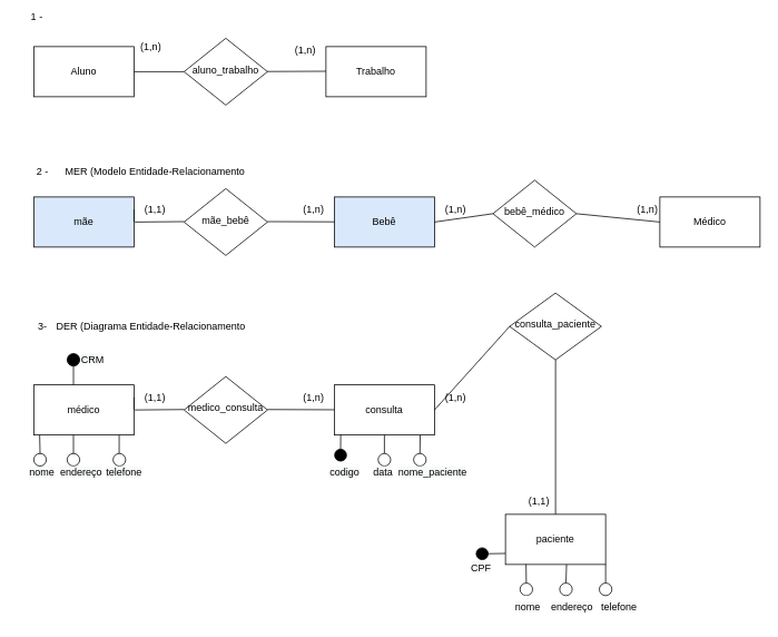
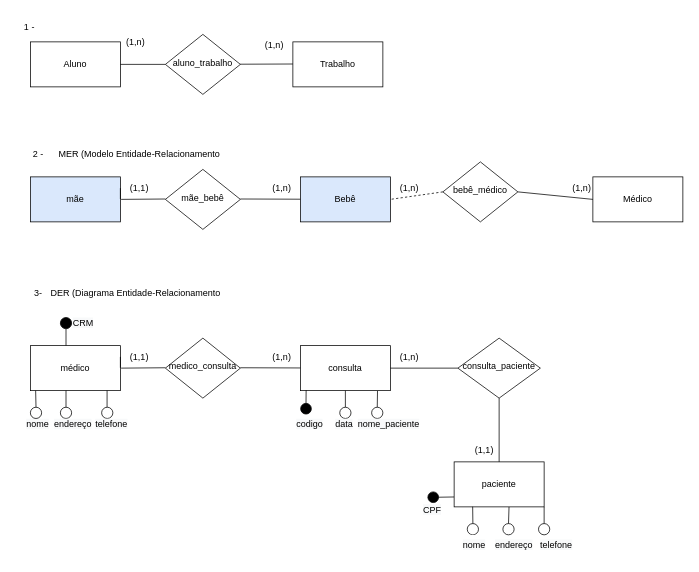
  <mxCell id="0" />
  <mxCell id="1" parent="0" />
  <mxCell id="2" value="aluno_trabalho&lt;br&gt;" style="rhombus;whiteSpace=wrap;html=1;shadow=0;fontFamily=Helvetica;fontSize=12;align=center;strokeWidth=1;spacing=6;spacingTop=-4;" parent="1" vertex="1"><mxGeometry x="220" y="45" width="100" height="80" as="geometry" /></mxCell>
  <mxCell id="3" value="Trabalho" style="rounded=0;whiteSpace=wrap;html=1;" vertex="1" parent="1"><mxGeometry x="390" y="55" width="120" height="60" as="geometry" /></mxCell>
  <mxCell id="4" value="Aluno" style="rounded=0;whiteSpace=wrap;html=1;" vertex="1" parent="1"><mxGeometry x="40" y="55" width="120" height="60" as="geometry" /></mxCell>
  <mxCell id="5" value="(1,n)" style="text;html=1;align=center;verticalAlign=middle;resizable=0;points=[];autosize=1;strokeColor=none;fillColor=none;" vertex="1" parent="1"><mxGeometry x="155" y="40" width="50" height="30" as="geometry" /></mxCell>
  <mxCell id="6" value="" style="endArrow=none;html=1;rounded=0;exitX=1;exitY=0.5;exitDx=0;exitDy=0;entryX=0;entryY=0.5;entryDx=0;entryDy=0;" edge="1" parent="1" source="4" target="2"><mxGeometry width="50" height="50" relative="1" as="geometry"><mxPoint x="180" y="135" as="sourcePoint" /><mxPoint x="200" y="85" as="targetPoint" /></mxGeometry></mxCell>
  <mxCell id="7" value="" style="endArrow=none;html=1;rounded=0;entryX=0;entryY=0.5;entryDx=0;entryDy=0;" edge="1" parent="1" source="2"><mxGeometry width="50" height="50" relative="1" as="geometry"><mxPoint x="330" y="84.5" as="sourcePoint" /><mxPoint x="390" y="84.5" as="targetPoint" /></mxGeometry></mxCell>
- <mxCell id="8" value="1 -&amp;nbsp;" style="text;html=1;align=center;verticalAlign=middle;resizable=0;points=[];autosize=1;strokeColor=none;fillColor=none;" vertex="1" parent="1"><mxGeometry x="25" y="5" width="40" height="30" as="geometry" /></mxCell>
+ <mxCell id="8" value="1 -&amp;nbsp;" style="text;html=1;align=center;verticalAlign=middle;resizable=0;points=[];autosize=1;strokeColor=none;fillColor=none;" vertex="1" parent="1"><mxGeometry y="20" width="40" height="30" as="geometry" x="20" /></mxCell>
  <mxCell id="9" value="&lt;span style=&quot;&quot;&gt;Médico&lt;/span&gt;" style="rounded=0;whiteSpace=wrap;html=1;" vertex="1" parent="1"><mxGeometry x="790" y="235" width="120" height="60" as="geometry" /></mxCell>
  <mxCell id="10" value="mãe" style="rounded=0;whiteSpace=wrap;html=1;fillColor=#dae8fc;" vertex="1" parent="1"><mxGeometry x="40" y="235" width="120" height="60" as="geometry" /></mxCell>
  <mxCell id="11" value="Bebê" style="rounded=0;whiteSpace=wrap;html=1;fillColor=#dae8fc;" vertex="1" parent="1"><mxGeometry x="400" y="235" width="120" height="60" as="geometry" /></mxCell>
  <mxCell id="12" value="2 -" style="text;html=1;align=center;verticalAlign=middle;resizable=0;points=[];autosize=1;strokeColor=none;fillColor=none;" vertex="1" parent="1"><mxGeometry x="30" y="190" width="40" height="30" as="geometry" /></mxCell>
  <mxCell id="13" value="mãe_bebê" style="rhombus;whiteSpace=wrap;html=1;shadow=0;fontFamily=Helvetica;fontSize=12;align=center;strokeWidth=1;spacing=6;spacingTop=-4;" vertex="1" parent="1"><mxGeometry x="220" y="225" width="100" height="80" as="geometry" /></mxCell>
  <mxCell id="14" value="" style="endArrow=none;html=1;rounded=0;exitX=1;exitY=0.5;exitDx=0;exitDy=0;" edge="1" parent="1" target="11"><mxGeometry width="50" height="50" relative="1" as="geometry"><mxPoint x="320" y="264.5" as="sourcePoint" /><mxPoint x="385" y="265" as="targetPoint" /></mxGeometry></mxCell>
  <mxCell id="15" value="" style="endArrow=none;html=1;rounded=0;exitX=0.02;exitY=1;exitDx=0;exitDy=0;entryX=0;entryY=0.5;entryDx=0;entryDy=0;startArrow=none;exitPerimeter=0;" edge="1" parent="1"><mxGeometry width="50" height="50" relative="1" as="geometry"><mxPoint x="161" y="265" as="sourcePoint" /><mxPoint x="220" y="264.5" as="targetPoint" /></mxGeometry></mxCell>
- <mxCell id="16" value="" style="endArrow=none;html=1;rounded=0;exitX=0;exitY=0.5;exitDx=0;exitDy=0;entryX=1;entryY=0.5;entryDx=0;entryDy=0;" edge="1" parent="1" source="18" target="11"><mxGeometry width="50" height="50" relative="1" as="geometry"><mxPoint x="170" y="274.5" as="sourcePoint" /><mxPoint x="230" y="274.5" as="targetPoint" /></mxGeometry></mxCell>
+ <mxCell id="16" value="" style="endArrow=none;html=1;rounded=0;exitX=0;exitY=0.5;exitDx=0;exitDy=0;entryX=1;entryY=0.5;entryDx=0;entryDy=0;dashed=1;" edge="1" parent="1" source="18" target="11"><mxGeometry width="50" height="50" relative="1" as="geometry"><mxPoint x="170" y="274.5" as="sourcePoint" /><mxPoint x="230" y="274.5" as="targetPoint" /></mxGeometry></mxCell>
  <mxCell id="17" value="(1,n)" style="text;html=1;align=center;verticalAlign=middle;resizable=0;points=[];autosize=1;strokeColor=none;fillColor=none;" vertex="1" parent="1"><mxGeometry x="350" y="235" width="50" height="30" as="geometry" /></mxCell>
  <mxCell id="18" value="bebê_médico" style="rhombus;whiteSpace=wrap;html=1;shadow=0;fontFamily=Helvetica;fontSize=12;align=center;strokeWidth=1;spacing=6;spacingTop=-4;" vertex="1" parent="1"><mxGeometry x="590" y="215" width="100" height="80" as="geometry" /></mxCell>
  <mxCell id="19" value="" style="endArrow=none;html=1;rounded=0;exitX=0;exitY=0.5;exitDx=0;exitDy=0;entryX=1;entryY=0.5;entryDx=0;entryDy=0;" edge="1" parent="1" source="9" target="18"><mxGeometry width="50" height="50" relative="1" as="geometry"><mxPoint x="728.96" y="235.48" as="sourcePoint" /><mxPoint x="99.5" y="425" as="targetPoint" /></mxGeometry></mxCell>
  <mxCell id="20" value="" style="endArrow=none;html=1;rounded=0;exitX=1;exitY=0.5;exitDx=0;exitDy=0;entryX=0;entryY=0.5;entryDx=0;entryDy=0;" edge="1" parent="1"><mxGeometry width="50" height="50" relative="1" as="geometry"><mxPoint x="160" y="264.5" as="sourcePoint" /><mxPoint x="160" y="250" as="targetPoint" /></mxGeometry></mxCell>
  <mxCell id="21" value="(1,1)" style="text;html=1;align=center;verticalAlign=middle;resizable=0;points=[];autosize=1;strokeColor=none;fillColor=none;" vertex="1" parent="1"><mxGeometry x="160" y="235" width="50" height="30" as="geometry" /></mxCell>
  <mxCell id="22" value="(1,n)" style="text;html=1;align=center;verticalAlign=middle;resizable=0;points=[];autosize=1;strokeColor=none;fillColor=none;" vertex="1" parent="1"><mxGeometry x="750" y="235" width="50" height="30" as="geometry" /></mxCell>
  <mxCell id="23" value="(1,n)" style="text;html=1;align=center;verticalAlign=middle;resizable=0;points=[];autosize=1;strokeColor=none;fillColor=none;" vertex="1" parent="1"><mxGeometry x="520" y="235" width="50" height="30" as="geometry" /></mxCell>
  <mxCell id="24" value="(1,n)" style="text;html=1;align=center;verticalAlign=middle;resizable=0;points=[];autosize=1;strokeColor=none;fillColor=none;" vertex="1" parent="1"><mxGeometry x="340" y="45" width="50" height="30" as="geometry" /></mxCell>
  <mxCell id="25" value="&lt;span style=&quot;&quot;&gt;paciente&lt;/span&gt;" style="rounded=0;whiteSpace=wrap;html=1;" vertex="1" parent="1"><mxGeometry x="605" y="615" width="120" height="60" as="geometry" /></mxCell>
  <mxCell id="26" value="médico" style="rounded=0;whiteSpace=wrap;html=1;" vertex="1" parent="1"><mxGeometry x="40" y="460" width="120" height="60" as="geometry" /></mxCell>
  <mxCell id="27" value="consulta" style="rounded=0;whiteSpace=wrap;html=1;" vertex="1" parent="1"><mxGeometry x="400" y="460" width="120" height="60" as="geometry" /></mxCell>
  <mxCell id="28" value="3-" style="text;html=1;align=center;verticalAlign=middle;resizable=0;points=[];autosize=1;strokeColor=none;fillColor=none;" vertex="1" parent="1"><mxGeometry x="35" y="375" width="30" height="30" as="geometry" /></mxCell>
  <mxCell id="29" value="medico_consulta" style="rhombus;whiteSpace=wrap;html=1;shadow=0;fontFamily=Helvetica;fontSize=12;align=center;strokeWidth=1;spacing=6;spacingTop=-4;" vertex="1" parent="1"><mxGeometry x="220" y="450" width="100" height="80" as="geometry" /></mxCell>
  <mxCell id="30" value="" style="endArrow=none;html=1;rounded=0;exitX=1;exitY=0.5;exitDx=0;exitDy=0;" edge="1" parent="1" target="27"><mxGeometry width="50" height="50" relative="1" as="geometry"><mxPoint x="320" y="489.5" as="sourcePoint" /><mxPoint x="385" y="490" as="targetPoint" /></mxGeometry></mxCell>
  <mxCell id="31" value="" style="endArrow=none;html=1;rounded=0;exitX=0.02;exitY=1;exitDx=0;exitDy=0;entryX=0;entryY=0.5;entryDx=0;entryDy=0;startArrow=none;exitPerimeter=0;" edge="1" parent="1"><mxGeometry width="50" height="50" relative="1" as="geometry"><mxPoint x="161" y="490" as="sourcePoint" /><mxPoint x="220" y="489.5" as="targetPoint" /></mxGeometry></mxCell>
  <mxCell id="32" value="" style="endArrow=none;html=1;rounded=0;exitX=0;exitY=0.5;exitDx=0;exitDy=0;entryX=1;entryY=0.5;entryDx=0;entryDy=0;" edge="1" parent="1" source="34" target="27"><mxGeometry width="50" height="50" relative="1" as="geometry"><mxPoint x="170" y="499.5" as="sourcePoint" /><mxPoint x="230" y="499.5" as="targetPoint" /></mxGeometry></mxCell>
  <mxCell id="33" value="(1,n)" style="text;html=1;align=center;verticalAlign=middle;resizable=0;points=[];autosize=1;strokeColor=none;fillColor=none;" vertex="1" parent="1"><mxGeometry x="350" y="460" width="50" height="30" as="geometry" /></mxCell>
- <mxCell id="34" value="consulta_paciente" style="rhombus;whiteSpace=wrap;html=1;shadow=0;fontFamily=Helvetica;fontSize=12;align=center;strokeWidth=1;spacing=6;spacingTop=-4;" vertex="1" parent="1"><mxGeometry x="610" y="350" width="110" height="80" as="geometry" /></mxCell>
+ <mxCell id="34" value="consulta_paciente" style="rhombus;whiteSpace=wrap;html=1;shadow=0;fontFamily=Helvetica;fontSize=12;align=center;strokeWidth=1;spacing=6;spacingTop=-4;" vertex="1" parent="1"><mxGeometry x="610" y="450" width="110" height="80" as="geometry" /></mxCell>
  <mxCell id="35" value="" style="endArrow=none;html=1;rounded=0;entryX=0.5;entryY=1;entryDx=0;entryDy=0;exitX=0.5;exitY=0;exitDx=0;exitDy=0;" edge="1" parent="1" source="25" target="34"><mxGeometry width="50" height="50" relative="1" as="geometry"><mxPoint x="720" y="595" as="sourcePoint" /><mxPoint x="99.5" y="650" as="targetPoint" /></mxGeometry></mxCell>
  <mxCell id="36" value="" style="endArrow=none;html=1;rounded=0;exitX=1;exitY=0.5;exitDx=0;exitDy=0;entryX=0;entryY=0.5;entryDx=0;entryDy=0;" edge="1" parent="1"><mxGeometry width="50" height="50" relative="1" as="geometry"><mxPoint x="160" y="489.5" as="sourcePoint" /><mxPoint x="160" y="475" as="targetPoint" /></mxGeometry></mxCell>
  <mxCell id="37" value="(1,1)" style="text;html=1;align=center;verticalAlign=middle;resizable=0;points=[];autosize=1;strokeColor=none;fillColor=none;" vertex="1" parent="1"><mxGeometry x="160" y="460" width="50" height="30" as="geometry" /></mxCell>
  <mxCell id="38" value="(1,1)" style="text;html=1;align=center;verticalAlign=middle;resizable=0;points=[];autosize=1;strokeColor=none;fillColor=none;" vertex="1" parent="1"><mxGeometry x="620" y="585" width="50" height="30" as="geometry" /></mxCell>
  <mxCell id="39" value="(1,n)" style="text;html=1;align=center;verticalAlign=middle;resizable=0;points=[];autosize=1;strokeColor=none;fillColor=none;" vertex="1" parent="1"><mxGeometry x="520" y="460" width="50" height="30" as="geometry" /></mxCell>
  <mxCell id="40" value="&lt;meta charset=&quot;utf-8&quot;&gt;&lt;span style=&quot;color: rgb(0, 0, 0); font-family: Helvetica; font-size: 12px; font-style: normal; font-variant-ligatures: normal; font-variant-caps: normal; font-weight: 400; letter-spacing: normal; orphans: 2; text-align: center; text-indent: 0px; text-transform: none; widows: 2; word-spacing: 0px; -webkit-text-stroke-width: 0px; background-color: rgb(248, 249, 250); text-decoration-thickness: initial; text-decoration-style: initial; text-decoration-color: initial; float: none; display: inline !important;&quot;&gt;nome&lt;/span&gt;" style="text;whiteSpace=wrap;html=1;" vertex="1" parent="1"><mxGeometry x="32.5" y="551.25" width="30" height="27.5" as="geometry" /></mxCell>
  <mxCell id="41" value="" style="ellipse;whiteSpace=wrap;html=1;aspect=fixed;fillColor=#FFFFFF;" vertex="1" parent="1"><mxGeometry x="40" y="542.14" width="15" height="15" as="geometry" /></mxCell>
  <mxCell id="42" value="" style="ellipse;whiteSpace=wrap;html=1;aspect=fixed;fillColor=#FFFFFF;" vertex="1" parent="1"><mxGeometry x="80" y="542.14" width="15" height="15" as="geometry" /></mxCell>
  <mxCell id="43" value="" style="ellipse;whiteSpace=wrap;html=1;aspect=fixed;fillColor=#000000;" vertex="1" parent="1"><mxGeometry x="80" y="422.5" width="15" height="15" as="geometry" /></mxCell>
  <mxCell id="44" value="&lt;span style=&quot;color: rgb(0, 0, 0); font-family: Helvetica; font-size: 12px; font-style: normal; font-variant-ligatures: normal; font-variant-caps: normal; font-weight: 400; letter-spacing: normal; orphans: 2; text-align: center; text-indent: 0px; text-transform: none; widows: 2; word-spacing: 0px; -webkit-text-stroke-width: 0px; background-color: rgb(248, 249, 250); text-decoration-thickness: initial; text-decoration-style: initial; text-decoration-color: initial; float: none; display: inline !important;&quot;&gt;CRM&lt;br&gt;&lt;br&gt;&lt;/span&gt;" style="text;whiteSpace=wrap;html=1;" vertex="1" parent="1"><mxGeometry x="95" y="416.25" width="30" height="27.5" as="geometry" /></mxCell>
  <mxCell id="45" value="" style="endArrow=none;html=1;rounded=0;entryX=0.396;entryY=-0.002;entryDx=0;entryDy=0;entryPerimeter=0;exitX=0.5;exitY=1;exitDx=0;exitDy=0;" edge="1" parent="1" source="43" target="26"><mxGeometry width="50" height="50" relative="1" as="geometry"><mxPoint x="80" y="435" as="sourcePoint" /><mxPoint x="530" y="485" as="targetPoint" /></mxGeometry></mxCell>
  <mxCell id="46" value="" style="endArrow=none;html=1;rounded=0;entryX=0.392;entryY=1.006;entryDx=0;entryDy=0;exitX=0.5;exitY=0;exitDx=0;exitDy=0;entryPerimeter=0;" edge="1" parent="1" source="41"><mxGeometry width="50" height="50" relative="1" as="geometry"><mxPoint x="100" y="664.64" as="sourcePoint" /><mxPoint x="47.04" y="520" as="targetPoint" /></mxGeometry></mxCell>
  <mxCell id="47" value="" style="endArrow=none;html=1;rounded=0;entryX=0.396;entryY=0.998;entryDx=0;entryDy=0;entryPerimeter=0;exitX=0.5;exitY=0;exitDx=0;exitDy=0;" edge="1" parent="1" source="42" target="26"><mxGeometry width="50" height="50" relative="1" as="geometry"><mxPoint x="140" y="665" as="sourcePoint" /><mxPoint x="190" y="615" as="targetPoint" /></mxGeometry></mxCell>
  <mxCell id="48" value="&lt;span style=&quot;color: rgb(0, 0, 0); font-family: Helvetica; font-size: 12px; font-style: normal; font-variant-ligatures: normal; font-variant-caps: normal; font-weight: 400; letter-spacing: normal; orphans: 2; text-align: center; text-indent: 0px; text-transform: none; widows: 2; word-spacing: 0px; -webkit-text-stroke-width: 0px; background-color: rgb(248, 249, 250); text-decoration-thickness: initial; text-decoration-style: initial; text-decoration-color: initial; float: none; display: inline !important;&quot;&gt;endereço&lt;/span&gt;" style="text;whiteSpace=wrap;html=1;" vertex="1" parent="1"><mxGeometry x="70" y="551.25" width="60" height="20" as="geometry" /></mxCell>
  <mxCell id="49" value="" style="ellipse;whiteSpace=wrap;html=1;aspect=fixed;fillColor=#FFFFFF;" vertex="1" parent="1"><mxGeometry x="135" y="542.14" width="15" height="15" as="geometry" /></mxCell>
  <mxCell id="50" value="&lt;span style=&quot;color: rgb(0, 0, 0); font-family: Helvetica; font-size: 12px; font-style: normal; font-variant-ligatures: normal; font-variant-caps: normal; font-weight: 400; letter-spacing: normal; orphans: 2; text-align: center; text-indent: 0px; text-transform: none; widows: 2; word-spacing: 0px; -webkit-text-stroke-width: 0px; background-color: rgb(248, 249, 250); text-decoration-thickness: initial; text-decoration-style: initial; text-decoration-color: initial; float: none; display: inline !important;&quot;&gt;telefone&lt;br&gt;&lt;br&gt;&lt;/span&gt;" style="text;whiteSpace=wrap;html=1;" vertex="1" parent="1"><mxGeometry x="125" y="551.25" width="60" height="20" as="geometry" /></mxCell>
  <mxCell id="51" value="" style="endArrow=none;html=1;rounded=0;entryX=0.396;entryY=0.998;entryDx=0;entryDy=0;entryPerimeter=0;exitX=0.5;exitY=0;exitDx=0;exitDy=0;" edge="1" parent="1"><mxGeometry width="50" height="50" relative="1" as="geometry"><mxPoint x="142.26" y="542.14" as="sourcePoint" /><mxPoint x="142.28" y="519.88" as="targetPoint" /></mxGeometry></mxCell>
  <mxCell id="52" value="" style="ellipse;whiteSpace=wrap;html=1;aspect=fixed;fillColor=#FFFFFF;" vertex="1" parent="1"><mxGeometry x="622.5" y="697.26" width="15" height="15" as="geometry" /></mxCell>
  <mxCell id="53" value="" style="ellipse;whiteSpace=wrap;html=1;aspect=fixed;fillColor=#FFFFFF;" vertex="1" parent="1"><mxGeometry x="670" y="697.26" width="15" height="15" as="geometry" /></mxCell>
  <mxCell id="54" value="" style="endArrow=none;html=1;rounded=0;entryX=-0.001;entryY=0.78;entryDx=0;entryDy=0;exitX=1;exitY=0.5;exitDx=0;exitDy=0;startArrow=none;entryPerimeter=0;" edge="1" parent="1" source="62" target="25"><mxGeometry width="50" height="50" relative="1" as="geometry"><mxPoint x="680" y="819.64" as="sourcePoint" /><mxPoint x="627.04" y="675" as="targetPoint" /></mxGeometry></mxCell>
  <mxCell id="55" value="" style="endArrow=none;html=1;rounded=0;entryX=0.61;entryY=1.002;entryDx=0;entryDy=0;exitX=0.5;exitY=0;exitDx=0;exitDy=0;entryPerimeter=0;" edge="1" parent="1" source="53" target="25"><mxGeometry width="50" height="50" relative="1" as="geometry"><mxPoint x="730" y="820.12" as="sourcePoint" /><mxPoint x="677.52" y="675" as="targetPoint" /></mxGeometry></mxCell>
  <mxCell id="56" value="&lt;span style=&quot;color: rgb(0, 0, 0); font-family: Helvetica; font-size: 12px; font-style: normal; font-variant-ligatures: normal; font-variant-caps: normal; font-weight: 400; letter-spacing: normal; orphans: 2; text-align: center; text-indent: 0px; text-transform: none; widows: 2; word-spacing: 0px; -webkit-text-stroke-width: 0px; background-color: rgb(248, 249, 250); text-decoration-thickness: initial; text-decoration-style: initial; text-decoration-color: initial; float: none; display: inline !important;&quot;&gt;endereço&lt;/span&gt;" style="text;whiteSpace=wrap;html=1;" vertex="1" parent="1"><mxGeometry x="657.5" y="712.26" width="60" height="20" as="geometry" /></mxCell>
  <mxCell id="57" value="" style="ellipse;whiteSpace=wrap;html=1;aspect=fixed;fillColor=#FFFFFF;" vertex="1" parent="1"><mxGeometry x="717.5" y="697.26" width="15" height="15" as="geometry" /></mxCell>
  <mxCell id="58" value="&lt;span style=&quot;color: rgb(0, 0, 0); font-family: Helvetica; font-size: 12px; font-style: normal; font-variant-ligatures: normal; font-variant-caps: normal; font-weight: 400; letter-spacing: normal; orphans: 2; text-align: center; text-indent: 0px; text-transform: none; widows: 2; word-spacing: 0px; -webkit-text-stroke-width: 0px; background-color: rgb(248, 249, 250); text-decoration-thickness: initial; text-decoration-style: initial; text-decoration-color: initial; float: none; display: inline !important;&quot;&gt;telefone&lt;br&gt;&lt;br&gt;&lt;/span&gt;" style="text;whiteSpace=wrap;html=1;" vertex="1" parent="1"><mxGeometry x="717.5" y="712.26" width="42.5" height="20" as="geometry" /></mxCell>
  <mxCell id="59" value="" style="endArrow=none;html=1;rounded=0;entryX=1;entryY=1;entryDx=0;entryDy=0;exitX=0.5;exitY=0;exitDx=0;exitDy=0;" edge="1" parent="1" source="57" target="25"><mxGeometry width="50" height="50" relative="1" as="geometry"><mxPoint x="712.26" y="697.26" as="sourcePoint" /><mxPoint x="712.28" y="675" as="targetPoint" /></mxGeometry></mxCell>
  <mxCell id="60" value="&lt;meta charset=&quot;utf-8&quot;&gt;&lt;span style=&quot;color: rgb(0, 0, 0); font-family: Helvetica; font-size: 12px; font-style: normal; font-variant-ligatures: normal; font-variant-caps: normal; font-weight: 400; letter-spacing: normal; orphans: 2; text-align: center; text-indent: 0px; text-transform: none; widows: 2; word-spacing: 0px; -webkit-text-stroke-width: 0px; background-color: rgb(248, 249, 250); text-decoration-thickness: initial; text-decoration-style: initial; text-decoration-color: initial; float: none; display: inline !important;&quot;&gt;nome&lt;/span&gt;" style="text;whiteSpace=wrap;html=1;fillColor=#FFFFFF;" vertex="1" parent="1"><mxGeometry x="615" y="712.26" width="30" height="27.5" as="geometry" /></mxCell>
  <mxCell id="61" value="&lt;span style=&quot;color: rgb(0, 0, 0); font-family: Helvetica; font-size: 12px; font-style: normal; font-variant-ligatures: normal; font-variant-caps: normal; font-weight: 400; letter-spacing: normal; orphans: 2; text-align: center; text-indent: 0px; text-transform: none; widows: 2; word-spacing: 0px; -webkit-text-stroke-width: 0px; background-color: rgb(248, 249, 250); text-decoration-thickness: initial; text-decoration-style: initial; text-decoration-color: initial; float: none; display: inline !important;&quot;&gt;CPF&lt;br&gt;&lt;/span&gt;" style="text;whiteSpace=wrap;html=1;" vertex="1" parent="1"><mxGeometry x="562.14" y="665" width="30" height="27.5" as="geometry" /></mxCell>
  <mxCell id="62" value="" style="ellipse;whiteSpace=wrap;html=1;aspect=fixed;fillColor=#000000;" vertex="1" parent="1"><mxGeometry x="570" y="655" width="14.28" height="14.28" as="geometry" /></mxCell>
  <mxCell id="63" value="" style="endArrow=none;html=1;rounded=0;entryX=0.206;entryY=0.996;entryDx=0;entryDy=0;exitX=0.5;exitY=0;exitDx=0;exitDy=0;entryPerimeter=0;" edge="1" parent="1" source="52" target="25"><mxGeometry width="50" height="50" relative="1" as="geometry"><mxPoint x="627.5" y="697.14" as="sourcePoint" /><mxPoint x="627.04" y="675" as="targetPoint" /></mxGeometry></mxCell>
  <mxCell id="64" value="" style="ellipse;whiteSpace=wrap;html=1;aspect=fixed;fillColor=#FFFFFF;" vertex="1" parent="1"><mxGeometry x="452.5" y="542.14" width="15" height="15" as="geometry" /></mxCell>
  <mxCell id="65" value="" style="endArrow=none;html=1;rounded=0;entryX=0.064;entryY=0.991;entryDx=0;entryDy=0;exitX=0.5;exitY=0;exitDx=0;exitDy=0;startArrow=none;entryPerimeter=0;" edge="1" parent="1" source="70" target="27"><mxGeometry width="50" height="50" relative="1" as="geometry"><mxPoint x="472.5" y="664.52" as="sourcePoint" /><mxPoint x="407.1" y="519.46" as="targetPoint" /></mxGeometry></mxCell>
  <mxCell id="66" value="" style="ellipse;whiteSpace=wrap;html=1;aspect=fixed;fillColor=#FFFFFF;" vertex="1" parent="1"><mxGeometry x="495" y="542.14" width="15" height="15" as="geometry" /></mxCell>
  <mxCell id="67" value="" style="endArrow=none;html=1;rounded=0;entryX=0.857;entryY=1.007;entryDx=0;entryDy=0;exitX=0.5;exitY=0;exitDx=0;exitDy=0;entryPerimeter=0;" edge="1" parent="1" source="66" target="27"><mxGeometry width="50" height="50" relative="1" as="geometry"><mxPoint x="504.76" y="542.14" as="sourcePoint" /><mxPoint x="517.5" y="519.88" as="targetPoint" /></mxGeometry></mxCell>
  <mxCell id="68" value="&lt;span style=&quot;color: rgb(0, 0, 0); font-family: Helvetica; font-size: 12px; font-style: normal; font-variant-ligatures: normal; font-variant-caps: normal; font-weight: 400; letter-spacing: normal; orphans: 2; text-align: center; text-indent: 0px; text-transform: none; widows: 2; word-spacing: 0px; -webkit-text-stroke-width: 0px; background-color: rgb(248, 249, 250); text-decoration-thickness: initial; text-decoration-style: initial; text-decoration-color: initial; float: none; display: inline !important;&quot;&gt;data&lt;br&gt;&lt;br&gt;&lt;/span&gt;" style="text;whiteSpace=wrap;html=1;" vertex="1" parent="1"><mxGeometry x="445" y="551.25" width="30" height="27.5" as="geometry" /></mxCell>
  <mxCell id="69" value="&lt;span style=&quot;color: rgb(0, 0, 0); font-family: Helvetica; font-size: 12px; font-style: normal; font-variant-ligatures: normal; font-variant-caps: normal; font-weight: 400; letter-spacing: normal; orphans: 2; text-align: center; text-indent: 0px; text-transform: none; widows: 2; word-spacing: 0px; -webkit-text-stroke-width: 0px; background-color: rgb(248, 249, 250); text-decoration-thickness: initial; text-decoration-style: initial; text-decoration-color: initial; float: none; display: inline !important;&quot;&gt;codigo&lt;br&gt;&lt;/span&gt;" style="text;whiteSpace=wrap;html=1;" vertex="1" parent="1"><mxGeometry x="392.5" y="551.25" width="30" height="27.5" as="geometry" /></mxCell>
  <mxCell id="70" value="" style="ellipse;whiteSpace=wrap;html=1;aspect=fixed;fillColor=#000000;" vertex="1" parent="1"><mxGeometry x="400.36" y="536.97" width="14.28" height="14.28" as="geometry" /></mxCell>
  <mxCell id="71" value="" style="endArrow=none;html=1;rounded=0;entryX=0.5;entryY=1;entryDx=0;entryDy=0;exitX=0.5;exitY=0;exitDx=0;exitDy=0;" edge="1" parent="1" source="64" target="27"><mxGeometry width="50" height="50" relative="1" as="geometry"><mxPoint x="420" y="542.02" as="sourcePoint" /><mxPoint x="443.46" y="519.88" as="targetPoint" /></mxGeometry></mxCell>
  <mxCell id="72" value="&lt;span style=&quot;color: rgb(0, 0, 0); font-family: Helvetica; font-size: 12px; font-style: normal; font-variant-ligatures: normal; font-variant-caps: normal; font-weight: 400; letter-spacing: normal; orphans: 2; text-align: center; text-indent: 0px; text-transform: none; widows: 2; word-spacing: 0px; -webkit-text-stroke-width: 0px; background-color: rgb(248, 249, 250); text-decoration-thickness: initial; text-decoration-style: initial; text-decoration-color: initial; float: none; display: inline !important;&quot;&gt;nome_paciente&lt;/span&gt;" style="text;whiteSpace=wrap;html=1;" vertex="1" parent="1"><mxGeometry x="475" y="551.25" width="60" height="40" as="geometry" /></mxCell>
  <mxCell id="73" value="MER (Modelo Entidade-Relacionamento" style="text;html=1;align=center;verticalAlign=middle;resizable=0;points=[];autosize=1;strokeColor=none;fillColor=none;" vertex="1" parent="1"><mxGeometry x="65" y="190" width="240" height="30" as="geometry" /></mxCell>
  <mxCell id="74" value="DER (Diagrama Entidade-Relacionamento" style="text;html=1;align=center;verticalAlign=middle;resizable=0;points=[];autosize=1;strokeColor=none;fillColor=none;" vertex="1" parent="1"><mxGeometry x="55" y="375" width="250" height="30" as="geometry" /></mxCell>
